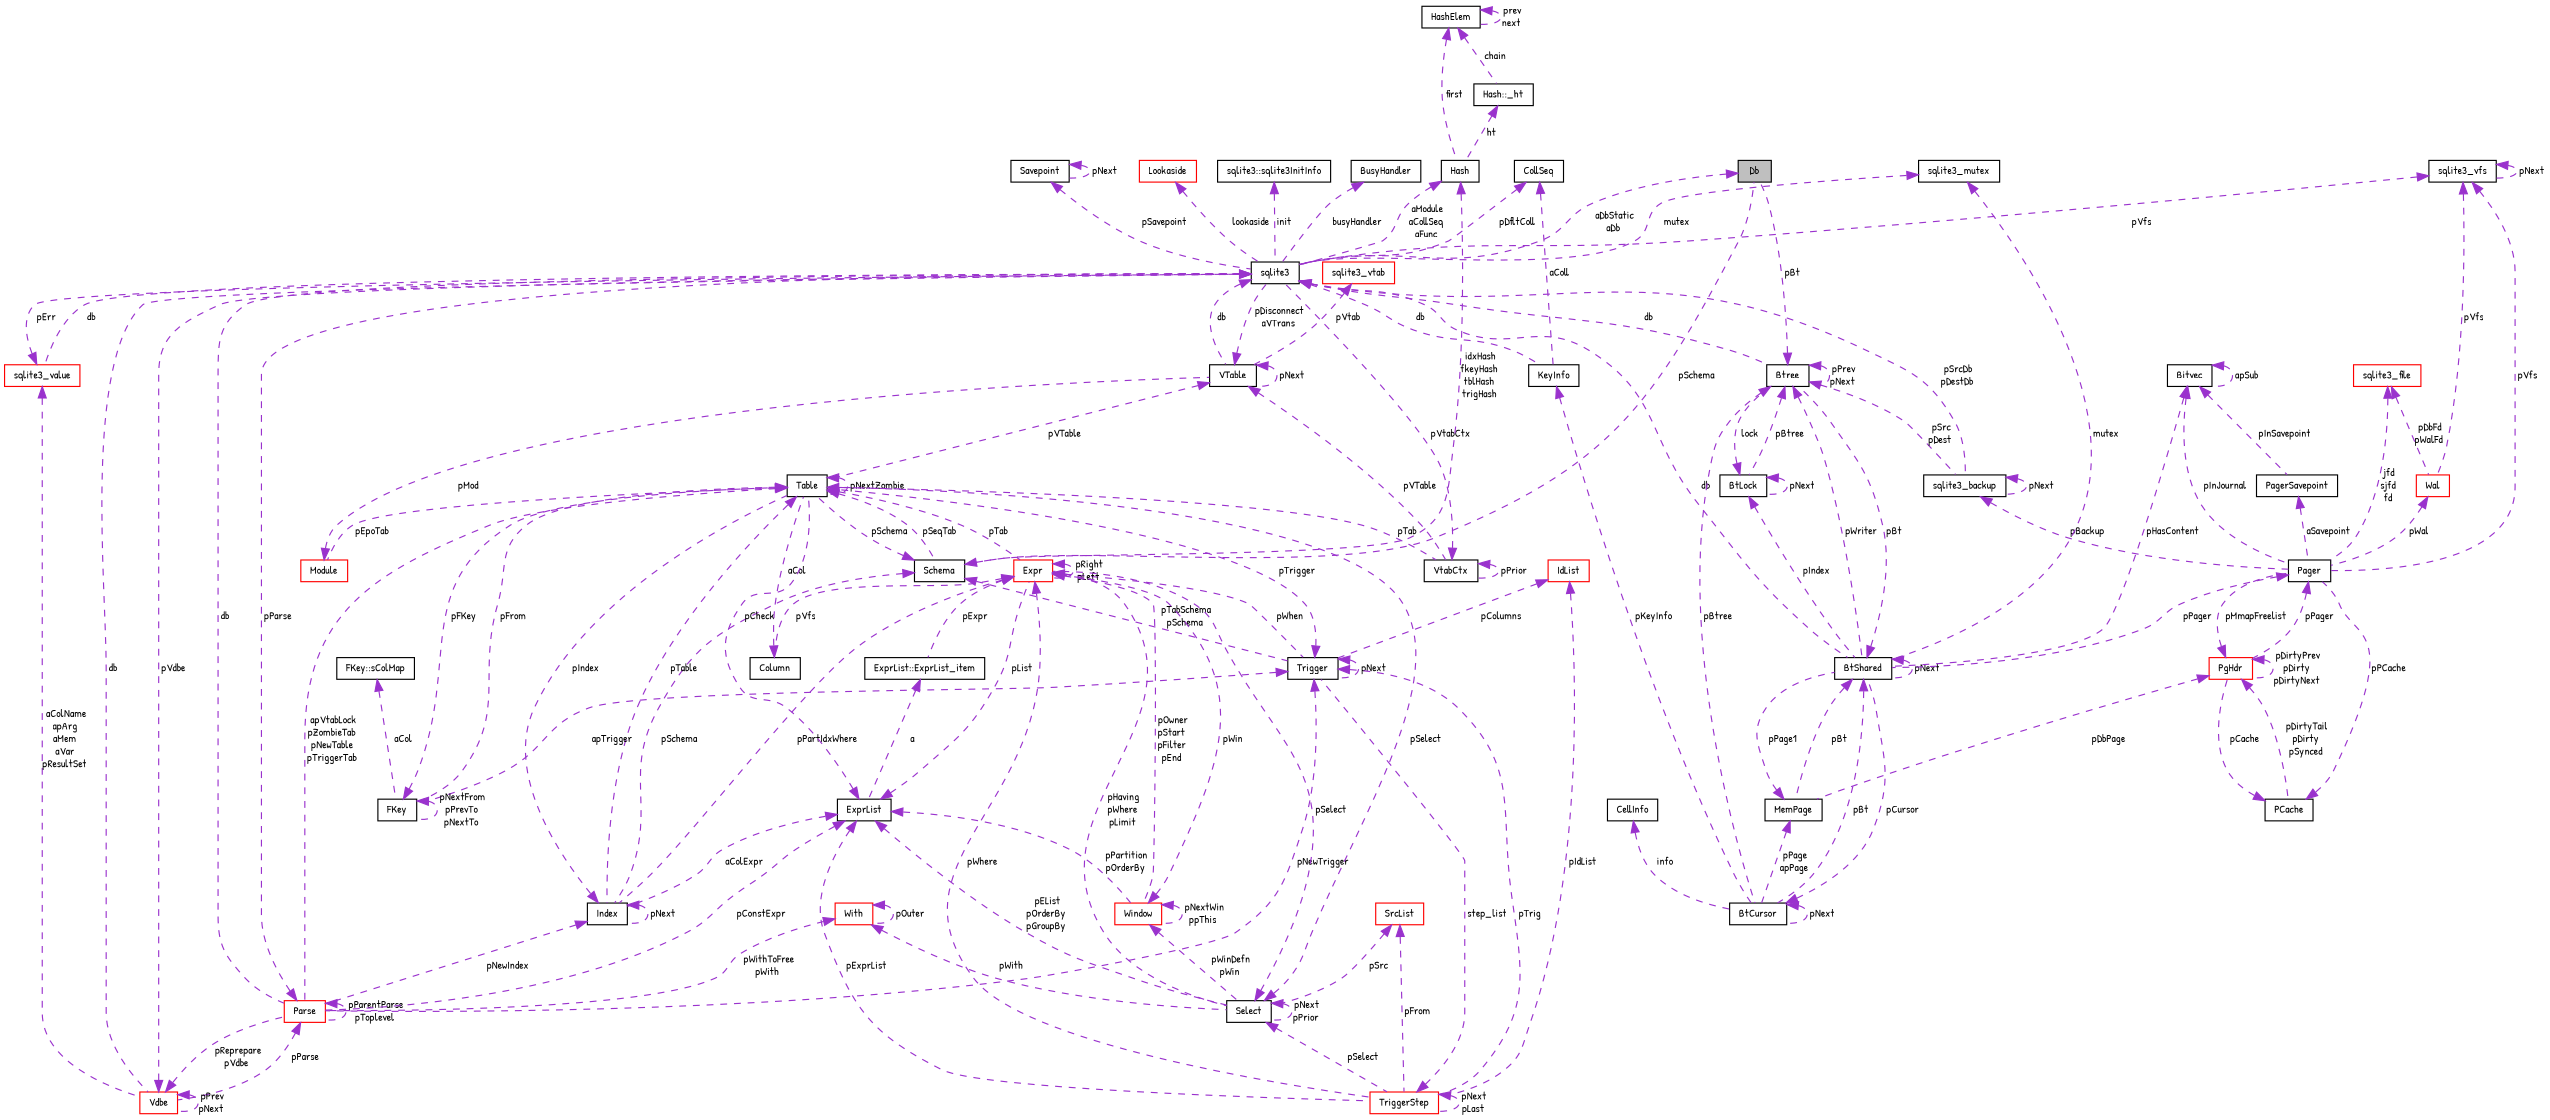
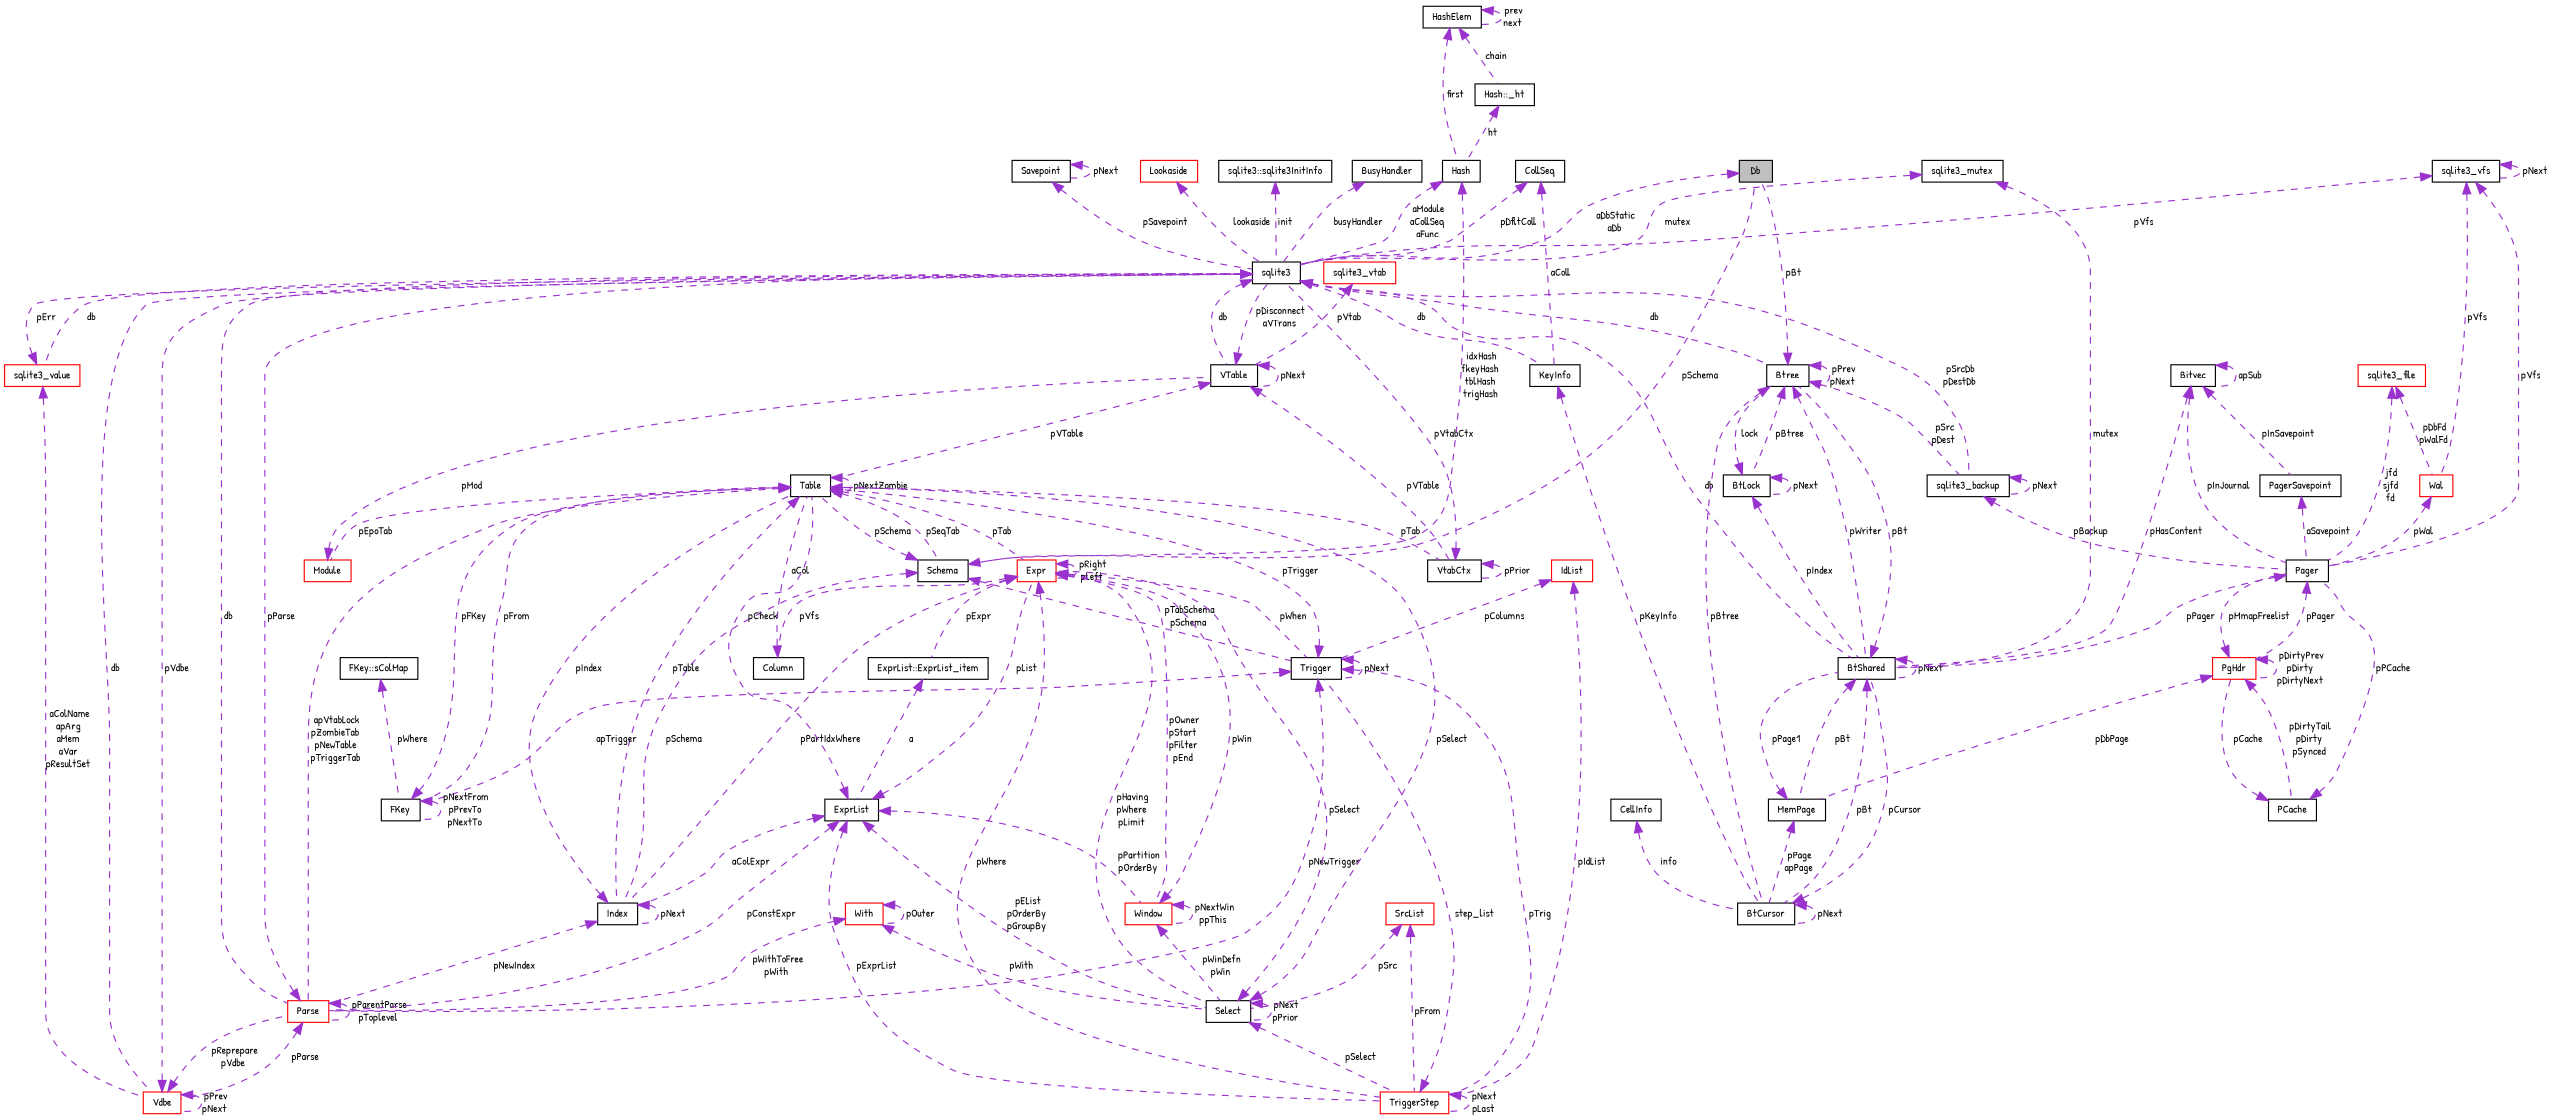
  digraph {
    fontname="Patrick Hand"
    node [color=black fillcolor=white fontname="Patrick Hand" fontsize=10 shape=record style=filled]
    edge [color=darkorchid3 dir=back fontname="Patrick Hand" fontsize=10 labelfontname=Helvetica labelfontsize=10 style=dashed]
    n1 [fillcolor=grey75 fontcolor=black height=0.2 label=Db width=0.4]
    n2 [height=0.2 label=sqlite3 width=0.4]
    n3 [color=red height=0.2 label=Parse width=0.4]
    n4 [height=0.2 label=VTable width=0.4]
    n5 [color=red height=0.2 label=Vdbe width=0.4]
    n6 [color=red height=0.2 label=sqlite3_value width=0.4]
    n7 [height=0.2 label=Btree width=0.4]
    n8 [height=0.2 label=BtShared width=0.4]
    n9 [height=0.2 label=sqlite3_backup width=0.4]
    n10 [height=0.2 label=KeyInfo width=0.4]
    n11 [height=0.2 label=Schema width=0.4]
    n12 [height=0.2 label=Table width=0.4]
    n13 [height=0.2 label=Trigger width=0.4]
    n14 [height=0.2 label=Index width=0.4]
    n15 [color=red height=0.2 label=Expr width=0.4]
    n16 [height=0.2 label=FKey width=0.4]
    n17 [height=0.2 label=VtabCtx width=0.4]
    n18 [color=red height=0.2 label=Module width=0.4]
    n19 [color=red height=0.2 label=TriggerStep width=0.4]
    n20 [height=0.2 label=Column width=0.4]
    n21 [height=0.2 label=Select width=0.4]
    n22 [height=0.2 label="ExprList::ExprList_item" width=0.4]
    n23 [color=red height=0.2 label=Window width=0.4]
    n24 [height=0.2 label=ExprList width=0.4]
    n25 [color=red height=0.2 label=With width=0.4]
    n26 [color=red height=0.2 label=SrcList width=0.4]
    n27 [height=0.2 label="FKey::sColMap" width=0.4]
    n28 [color=red height=0.2 label=IdList width=0.4]
    n29 [height=0.2 label=BtCursor width=0.4]
    n30 [height=0.2 label=BtLock width=0.4]
    n31 [height=0.2 label=MemPage width=0.4]
    n32 [height=0.2 label=Pager width=0.4]
    n33 [height=0.2 label=Savepoint width=0.4]
    n34 [color=red height=0.2 label=Lookaside width=0.4]
    n35 [height=0.2 label=sqlite3_mutex width=0.4]
    n36 [height=0.2 label=sqlite3_vfs width=0.4]
    n37 [color=red height=0.2 label=Wal width=0.4]
    n38 [color=red height=0.2 label=PgHdr width=0.4]
    n39 [height=0.2 label="sqlite3::sqlite3InitInfo" width=0.4]
    n40 [height=0.2 label=BusyHandler width=0.4]
    n41 [height=0.2 label=CollSeq width=0.4]
    n42 [height=0.2 label=Hash width=0.4]
    n43 [height=0.2 label="Hash::_ht" width=0.4]
    n44 [height=0.2 label=HashElem width=0.4]
    n45 [color=red height=0.2 label=sqlite3_vtab width=0.4]
    n46 [height=0.2 label=CellInfo width=0.4]
    n47 [height=0.2 label=PCache width=0.4]
    n48 [height=0.2 label=Bitvec width=0.4]
    n49 [height=0.2 label=PagerSavepoint width=0.4]
    n50 [color=red height=0.2 label=sqlite3_file width=0.4]
    n1 -> n2 [label=" aDbStatic\naDb"]
    n2 -> n3 [label=" db"]
    n2 -> n4 [label=" db"]
    n2 -> n5 [label=" db"]
    n2 -> n6 [label=" db"]
    n2 -> n7 [label=" db"]
    n2 -> n8 [label=" db"]
    n2 -> n9 [label=" pSrcDb\npDestDb"]
    n2 -> n10 [label=" db"]
    n3 -> n2 [label=" pParse"]
    n3 -> n3 [label=" pParentParse\npToplevel"]
    n3 -> n5 [label=" pParse"]
    n4 -> n2 [label=" pDisconnect\naVTrans"]
    n4 -> n4 [label=" pNext"]
    n4 -> n12 [label=" pVTable"]
    n4 -> n17 [label=" pVTable"]
    n5 -> n2 [label=" pVdbe"]
    n5 -> n3 [label=" pReprepare\npVdbe"]
    n5 -> n5 [label=" pPrev\npNext"]
    n6 -> n2 [label=" pErr"]
    n6 -> n5 [label=" aColName\napArg\naMem\naVar\npResultSet"]
    n7 -> n1 [label=" pBt"]
    n7 -> n7 [label=" pPrev\npNext"]
    n7 -> n8 [label=" pWriter"]
    n7 -> n9 [label=" pSrc\npDest"]
    n7 -> n29 [label=" pBtree"]
    n7 -> n30 [label=" pBtree"]
    n8 -> n7 [label=" pBt"]
    n8 -> n8 [label=" pNext"]
    n8 -> n29 [label=" pBt"]
    n8 -> n31 [label=" pBt"]
    n9 -> n9 [label=" pNext"]
    n9 -> n32 [label=" pBackup"]
    n10 -> n29 [label=" pKeyInfo"]
    n11 -> n1 [label=" pSchema"]
    n11 -> n12 [label=" pSchema"]
    n11 -> n13 [label=" pTabSchema\npSchema"]
    n11 -> n14 [label=" pSchema"]
    n12 -> n3 [label=" apVtabLock\npZombieTab\npNewTable\npTriggerTab"]
    n12 -> n11 [label=" pSeqTab"]
    n12 -> n12 [label=" pNextZombie"]
    n12 -> n14 [label=" pTable"]
    n12 -> n15 [label=" pTab"]
    n12 -> n16 [label=" pFrom"]
    n12 -> n17 [label=" pTab"]
    n12 -> n18 [label=" pEpoTab"]
    n13 -> n3 [label=" pNewTrigger"]
    n13 -> n12 [label=" pTrigger"]
    n13 -> n13 [label=" pNext"]
    n13 -> n16 [label=" apTrigger"]
    n13 -> n19 [label=" pTrig"]
    n14 -> n3 [label=" pNewIndex"]
    n14 -> n12 [label=" pIndex"]
    n14 -> n14 [label=" pNext"]
    n15 -> n13 [label=" pWhen"]
    n15 -> n14 [label=" pPartIdxWhere"]
    n15 -> n15 [label=" pRight\npLeft"]
    n15 -> n19 [label=" pWhere"]
    n15 -> n20 [label=" pVfs"]
    n15 -> n21 [label=" pHaving\npWhere\npLimit"]
    n15 -> n22 [label=" pExpr"]
    n15 -> n23 [label=" pOwner\npStart\npFilter\npEnd"]
    n16 -> n12 [label=" pFKey"]
    n16 -> n16 [label=" pNextFrom\npPrevTo\npNextTo"]
    n17 -> n2 [label=" pVtabCtx"]
    n17 -> n17 [label=" pPrior"]
    n18 -> n4 [label=" pMod"]
    n19 -> n13 [label=" step_list"]
    n19 -> n19 [label=" pNext\npLast"]
    n20 -> n12 [label=" aCol"]
    n21 -> n12 [label=" pSelect"]
    n21 -> n15 [label=" pSelect"]
    n21 -> n19 [label=" pSelect"]
    n21 -> n21 [label=" pNext\npPrior"]
    n22 -> n24 [label=" a"]
    n23 -> n15 [label=" pWin"]
    n23 -> n21 [label=" pWinDefn\npWin"]
    n23 -> n23 [label=" pNextWin\nppThis"]
    n24 -> n3 [label=" pConstExpr"]
    n24 -> n12 [label=" pCheck"]
    n24 -> n14 [label=" aColExpr"]
    n24 -> n15 [label=" pList"]
    n24 -> n19 [label=" pExprList"]
    n24 -> n21 [label=" pEList\npOrderBy\npGroupBy"]
    n24 -> n23 [label=" pPartition\npOrderBy"]
    n25 -> n3 [label=" pWithToFree\npWith"]
    n25 -> n21 [label=" pWith"]
    n25 -> n25 [label=" pOuter"]
    n26 -> n19 [label=" pFrom"]
    n26 -> n21 [label=" pSrc"]
-   n27 -> n16 [label=" aCol"]
+   n27 -> n16 [label=" pWhere"]
    n28 -> n13 [label=" pColumns"]
    n28 -> n19 [label=" pIdList"]
    n29 -> n8 [label=" pCursor"]
    n29 -> n29 [label=" pNext"]
    n30 -> n7 [label=" lock"]
    n30 -> n8 [label=" pIndex"]
    n30 -> n30 [label=" pNext"]
    n31 -> n8 [label=" pPage1"]
    n31 -> n29 [label=" pPage\napPage"]
    n32 -> n8 [label=" pPager"]
    n32 -> n38 [label=" pPager"]
    n33 -> n2 [label=" pSavepoint"]
    n33 -> n33 [label=" pNext"]
    n34 -> n2 [label=" lookaside"]
    n35 -> n2 [label=" mutex"]
    n35 -> n8 [label=" mutex"]
    n36 -> n2 [label=" pVfs"]
    n36 -> n32 [label=" pVfs"]
    n36 -> n36 [label=" pNext"]
    n36 -> n37 [label=" pVfs"]
    n37 -> n32 [label=" pWal"]
    n38 -> n31 [label=" pDbPage"]
    n38 -> n32 [label=" pMmapFreelist"]
    n38 -> n38 [label=" pDirtyPrev\npDirty\npDirtyNext"]
    n38 -> n47 [label=" pDirtyTail\npDirty\npSynced"]
    n39 -> n2 [label=" init"]
    n40 -> n2 [label=" busyHandler"]
    n41 -> n2 [label=" pDfltColl"]
    n41 -> n10 [label=" aColl"]
    n42 -> n2 [label=" aModule\naCollSeq\naFunc"]
    n42 -> n11 [label=" idxHash\nfkeyHash\ntblHash\ntrigHash"]
    n43 -> n42 [label=" ht"]
    n44 -> n42 [label=" first"]
    n44 -> n43 [label=" chain"]
    n44 -> n44 [label=" prev\nnext"]
    n45 -> n4 [label=" pVtab"]
    n46 -> n29 [label=" info"]
    n47 -> n32 [label=" pPCache"]
    n47 -> n38 [label=" pCache"]
    n48 -> n8 [label=" pHasContent"]
    n48 -> n32 [label=" pInJournal"]
    n48 -> n48 [label=" apSub"]
    n48 -> n49 [label=" pInSavepoint"]
    n49 -> n32 [label=" aSavepoint"]
    n50 -> n32 [label=" jfd\nsjfd\nfd"]
    n50 -> n37 [label=" pDbFd\npWalFd"]
  }
